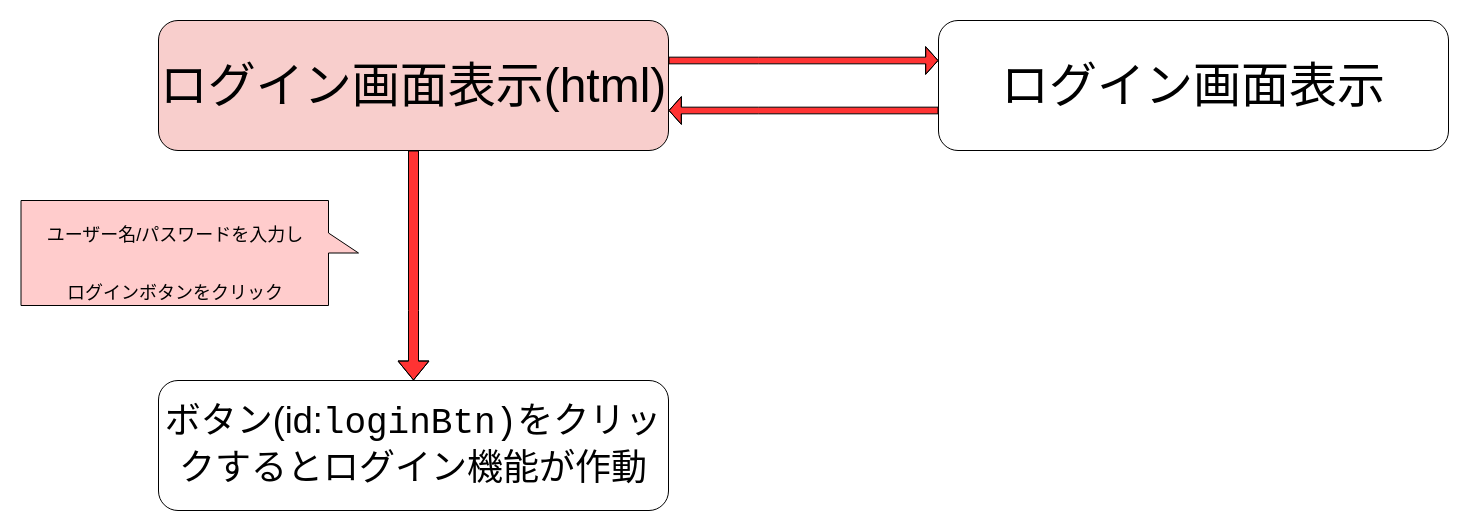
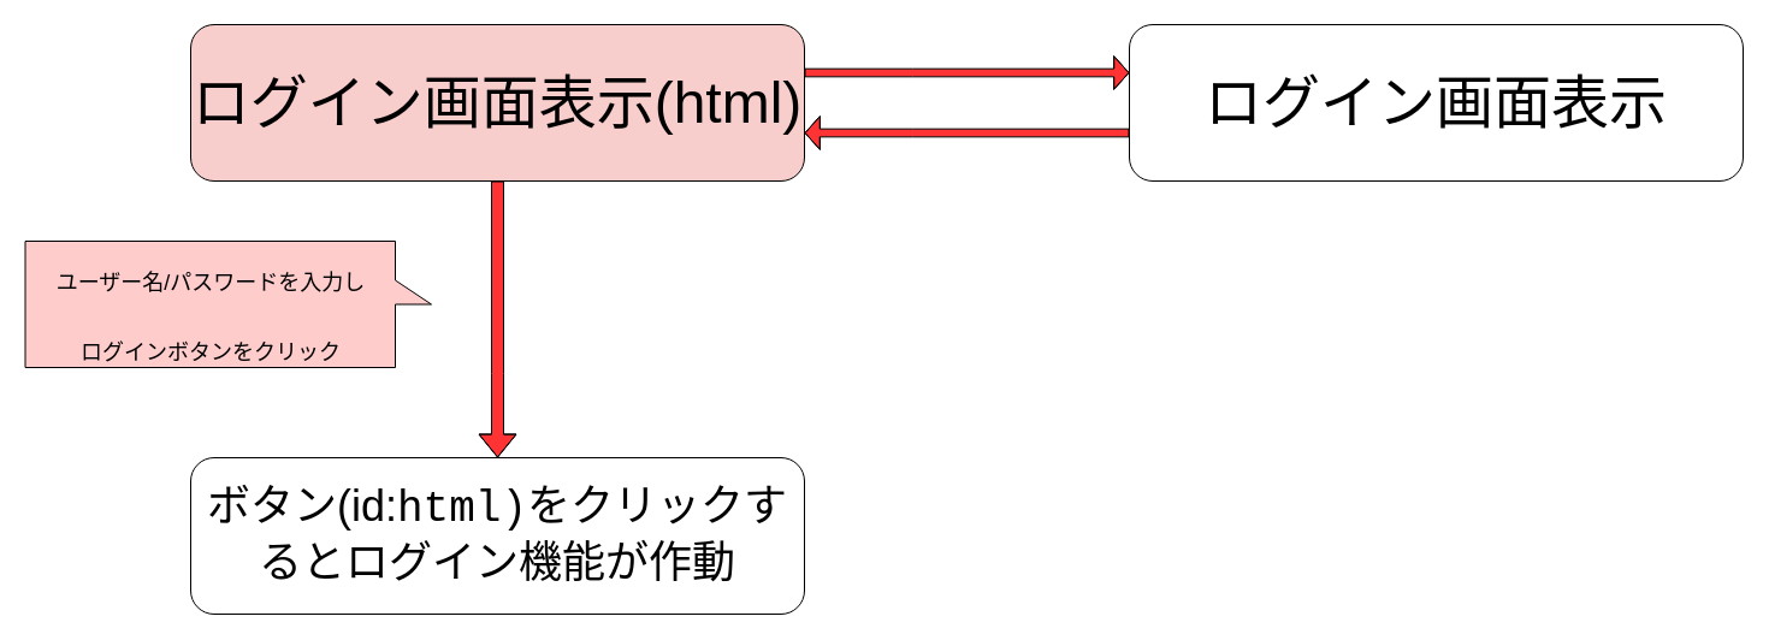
  <mxCell id="0" />
  <mxCell id="1" parent="0" />
  <mxCell id="2" style="edgeStyle=none;html=1;fontSize=48;fontColor=#000000;shape=flexArrow;fillColor=#FF3333;" edge="1" parent="1" source="3"><mxGeometry relative="1" as="geometry"><mxPoint x="413" y="380" as="targetPoint" /><Array as="points"><mxPoint x="413" y="310" /></Array></mxGeometry></mxCell>
  <mxCell id="3" value="&lt;font color=&quot;#000000&quot;&gt;&lt;span style=&quot;font-size: 48px;&quot;&gt;ログイン画面表示(html)&lt;/span&gt;&lt;/font&gt;" style="rounded=1;whiteSpace=wrap;html=1;fillColor=#f8cecc;" vertex="1" parent="1"><mxGeometry x="158" y="20" width="510" height="130" as="geometry" /></mxCell>
- <mxCell id="4" value="&lt;font style=&quot;font-size: 36px;&quot;&gt;&lt;font style=&quot;&quot;&gt;&lt;font style=&quot;&quot; color=&quot;#000000&quot;&gt;ボタン(id:&lt;/font&gt;&lt;/font&gt;&lt;span style=&quot;font-family: Consolas, &amp;quot;Courier New&amp;quot;, monospace;&quot;&gt;&lt;font color=&quot;#000000&quot;&gt;loginBtn)をクリックするとログイン機能が作動&lt;/font&gt;&lt;/span&gt;&lt;/font&gt;" style="rounded=1;whiteSpace=wrap;html=1;fillColor=#FFFFFF;" vertex="1" parent="1"><mxGeometry x="158" y="380" width="510" height="130" as="geometry" /></mxCell>
+ <mxCell id="4" value="&lt;font style=&quot;font-size: 36px;&quot;&gt;&lt;font style=&quot;&quot;&gt;&lt;font style=&quot;&quot; color=&quot;#000000&quot;&gt;ボタン(id:&lt;/font&gt;&lt;/font&gt;&lt;span style=&quot;font-family: Consolas, &amp;quot;Courier New&amp;quot;, monospace;&quot;&gt;&lt;font color=&quot;#000000&quot;&gt;html)をクリックするとログイン機能が作動&lt;/font&gt;&lt;/span&gt;&lt;/font&gt;" style="rounded=1;whiteSpace=wrap;html=1;fillColor=#FFFFFF;" vertex="1" parent="1"><mxGeometry x="158" y="380" width="510" height="130" as="geometry" /></mxCell>
  <mxCell id="5" style="edgeStyle=none;html=1;fontSize=48;fontColor=#000000;shape=flexArrow;fillColor=#FF3333;width=6.667;endSize=3.783;" edge="1" parent="1"><mxGeometry relative="1" as="geometry"><mxPoint x="668" y="60" as="sourcePoint" /><mxPoint x="938" y="60" as="targetPoint" /><Array as="points"><mxPoint x="758" y="60" /></Array></mxGeometry></mxCell>
  <mxCell id="6" value="&lt;font color=&quot;#000000&quot;&gt;&lt;span style=&quot;font-size: 48px;&quot;&gt;ログイン画面表示&lt;/span&gt;&lt;/font&gt;" style="rounded=1;whiteSpace=wrap;html=1;fillColor=#FFFFFF;" vertex="1" parent="1"><mxGeometry x="938" y="20" width="510" height="130" as="geometry" /></mxCell>
  <mxCell id="7" value="&lt;font style=&quot;&quot;&gt;&lt;font style=&quot;font-size: 18px;&quot;&gt;ユーザー名/パスワードを入力し&lt;br&gt;ログインボタンをクリック&lt;/font&gt;&lt;br&gt;&lt;/font&gt;" style="shape=callout;whiteSpace=wrap;html=1;perimeter=calloutPerimeter;fontSize=48;fontColor=#000000;fillColor=#FFCCCC;rotation=0;direction=north;" vertex="1" parent="1"><mxGeometry x="20.5" y="200" width="337.5" height="105" as="geometry" /></mxCell>
  <mxCell id="8" style="edgeStyle=none;html=1;fontSize=48;fontColor=#000000;shape=flexArrow;fillColor=#FF3333;width=6.667;endSize=3.783;" edge="1" parent="1"><mxGeometry relative="1" as="geometry"><mxPoint x="938" y="110" as="sourcePoint" /><mxPoint x="668" y="110" as="targetPoint" /><Array as="points"><mxPoint x="758" y="110" /></Array></mxGeometry></mxCell>
